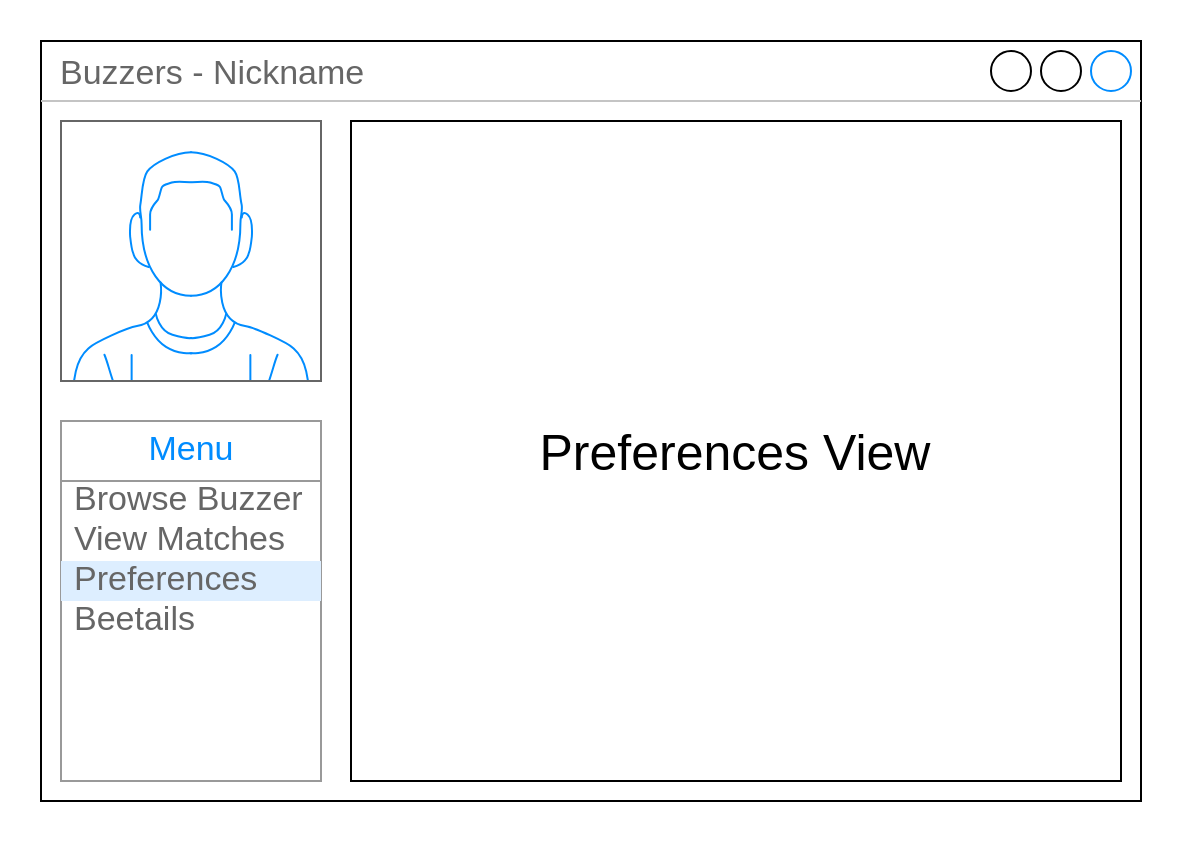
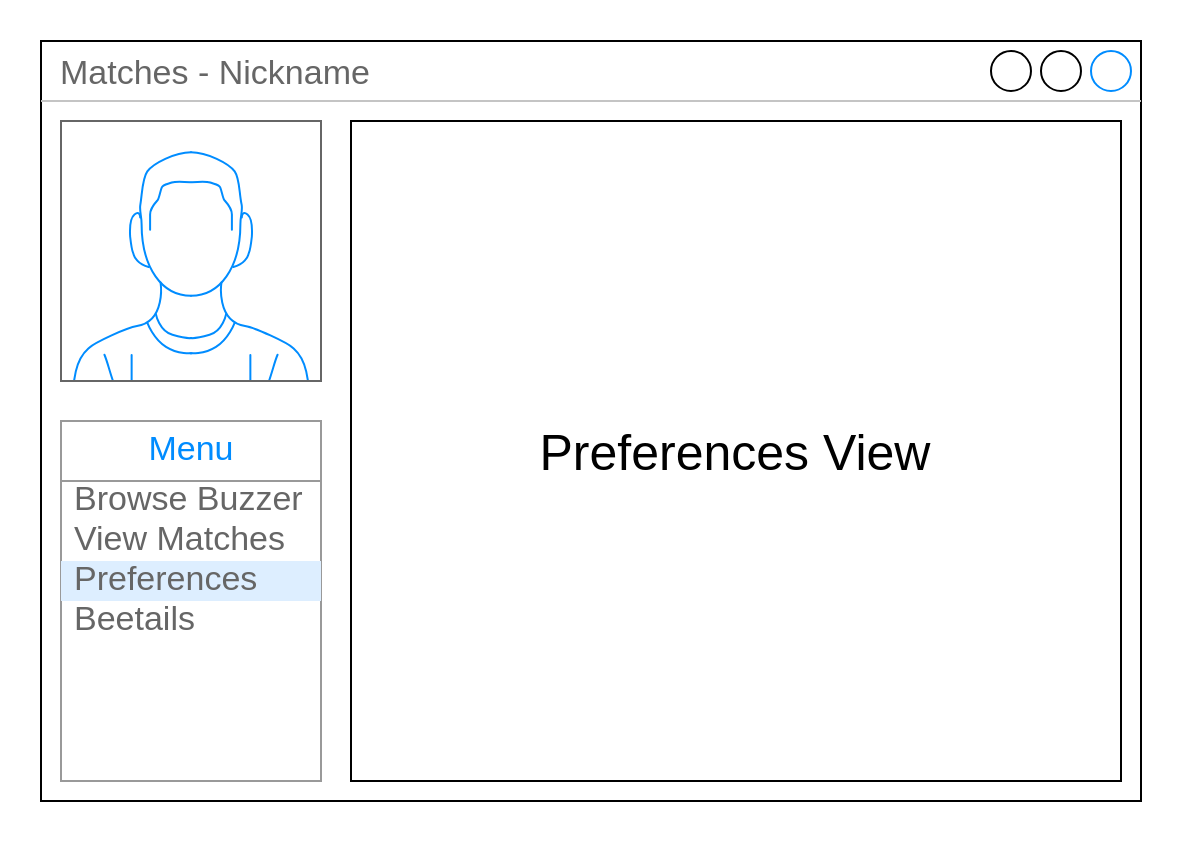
  <mxCell id="0" />
  <mxCell id="1" parent="0" />
- <mxCell id="2" value="Buzzers - Nickname" style="strokeWidth=1;shadow=0;dashed=0;align=center;html=1;shape=mxgraph.mockup.containers.window;align=left;verticalAlign=top;spacingLeft=8;strokeColor2=#008cff;strokeColor3=#c4c4c4;fontColor=#666666;mainText=;fontSize=17;labelBackgroundColor=none;" vertex="1" parent="1"><mxGeometry x="20" y="20" width="550" height="380" as="geometry" /></mxCell>
+ <mxCell id="2" value="Matches - Nickname" style="strokeWidth=1;shadow=0;dashed=0;align=center;html=1;shape=mxgraph.mockup.containers.window;align=left;verticalAlign=top;spacingLeft=8;strokeColor2=#008cff;strokeColor3=#c4c4c4;fontColor=#666666;mainText=;fontSize=17;labelBackgroundColor=none;" vertex="1" parent="1"><mxGeometry x="20" y="20" width="550" height="380" as="geometry" /></mxCell>
  <mxCell id="3" value="" style="verticalLabelPosition=bottom;shadow=0;dashed=0;align=center;html=1;verticalAlign=top;strokeWidth=1;shape=mxgraph.mockup.containers.userMale;strokeColor=#666666;strokeColor2=#008cff;" vertex="1" parent="1"><mxGeometry x="30" y="60" width="130" height="130" as="geometry" /></mxCell>
  <mxCell id="4" value="" style="strokeWidth=1;shadow=0;dashed=0;align=center;html=1;shape=mxgraph.mockup.forms.rrect;rSize=0;strokeColor=#999999;fillColor=#ffffff;" vertex="1" parent="1"><mxGeometry x="30" y="210" width="130" height="180" as="geometry" /></mxCell>
  <mxCell id="5" value="Menu" style="strokeWidth=1;shadow=0;dashed=0;align=center;html=1;shape=mxgraph.mockup.forms.rrect;rSize=0;strokeColor=#999999;fontColor=#008cff;fontSize=17;fillColor=#ffffff;resizeWidth=1;" vertex="1" parent="4"><mxGeometry width="130" height="30" relative="1" as="geometry" /></mxCell>
  <mxCell id="6" value="Browse Buzzer" style="strokeWidth=1;shadow=0;dashed=0;align=center;html=1;shape=mxgraph.mockup.forms.anchor;fontSize=17;fontColor=#666666;align=left;spacingLeft=5;resizeWidth=1;" vertex="1" parent="4"><mxGeometry width="130" height="20" relative="1" as="geometry"><mxPoint y="30" as="offset" /></mxGeometry></mxCell>
  <mxCell id="7" value="View Matches" style="strokeWidth=1;shadow=0;dashed=0;align=center;html=1;shape=mxgraph.mockup.forms.anchor;fontSize=17;fontColor=#666666;align=left;spacingLeft=5;resizeWidth=1;" vertex="1" parent="4"><mxGeometry width="130" height="20" relative="1" as="geometry"><mxPoint y="50" as="offset" /></mxGeometry></mxCell>
  <mxCell id="8" value="Preferences" style="strokeWidth=1;shadow=0;dashed=0;align=center;html=1;shape=mxgraph.mockup.forms.rrect;rSize=0;fontSize=17;fontColor=#666666;align=left;spacingLeft=5;fillColor=#ddeeff;strokeColor=none;resizeWidth=1;" vertex="1" parent="4"><mxGeometry width="130" height="20" relative="1" as="geometry"><mxPoint y="70" as="offset" /></mxGeometry></mxCell>
  <mxCell id="9" value="Beetails" style="strokeWidth=1;shadow=0;dashed=0;align=center;html=1;shape=mxgraph.mockup.forms.anchor;fontSize=17;fontColor=#666666;align=left;spacingLeft=5;resizeWidth=1;" vertex="1" parent="4"><mxGeometry width="130" height="20" relative="1" as="geometry"><mxPoint y="90" as="offset" /></mxGeometry></mxCell>
  <mxCell id="10" value="&lt;font style=&quot;font-size: 25px&quot;&gt;Preferences View&lt;/font&gt;" style="rounded=0;whiteSpace=wrap;html=1;" vertex="1" parent="1"><mxGeometry x="175" y="60" width="385" height="330" as="geometry" /></mxCell>
